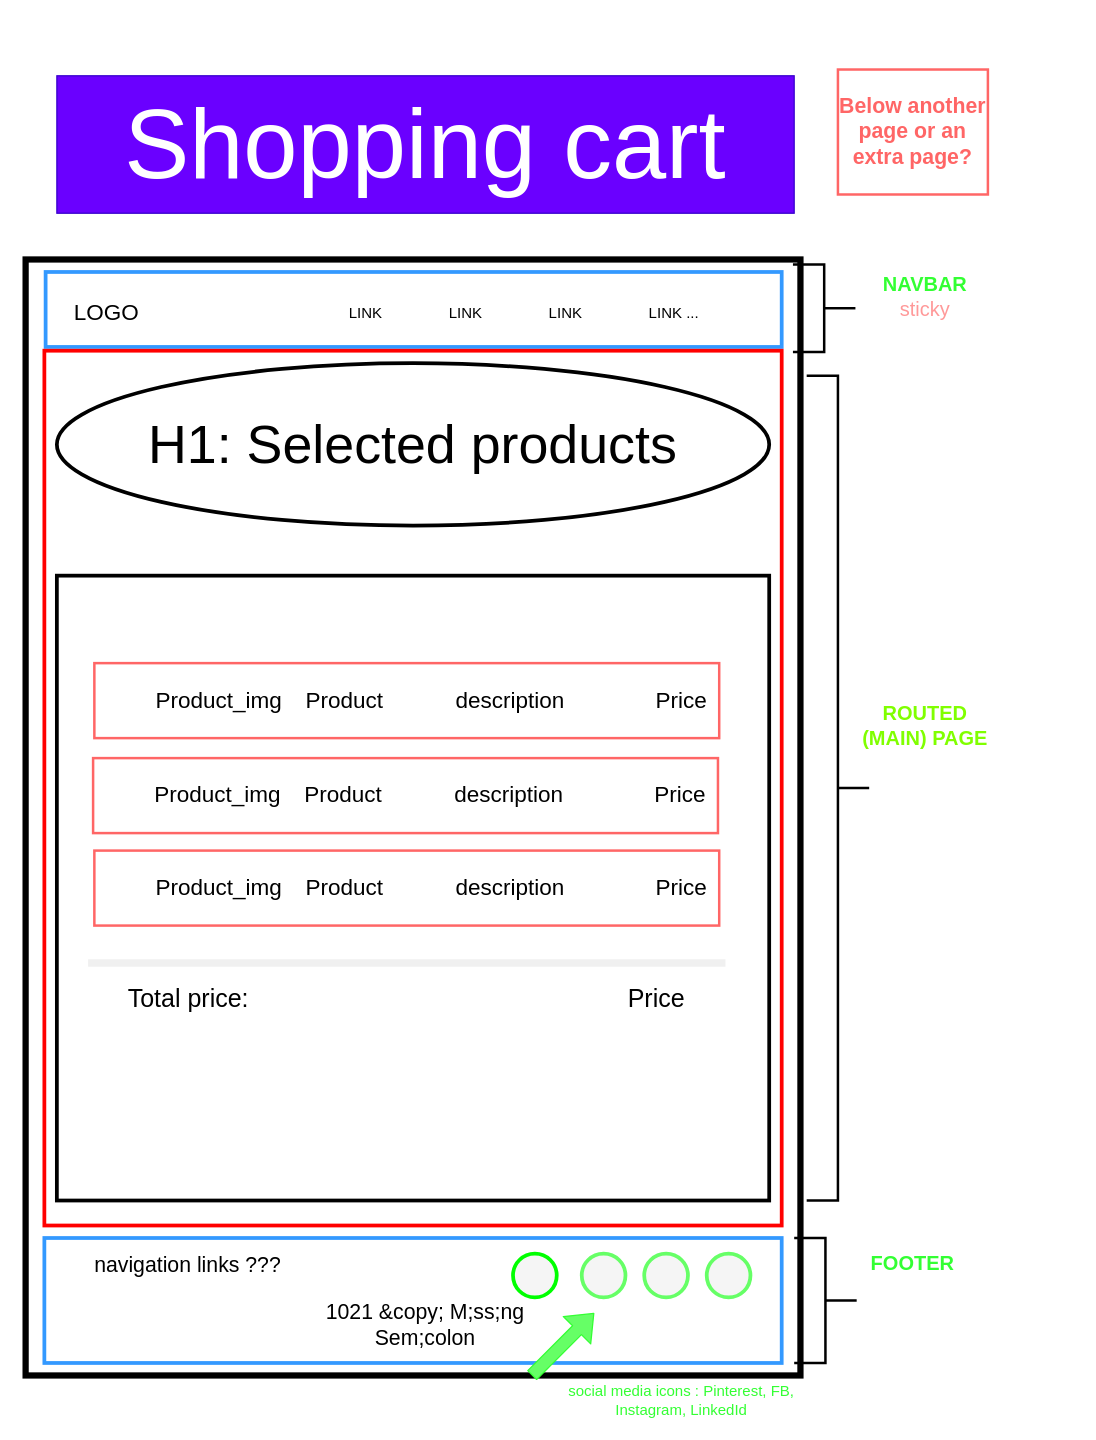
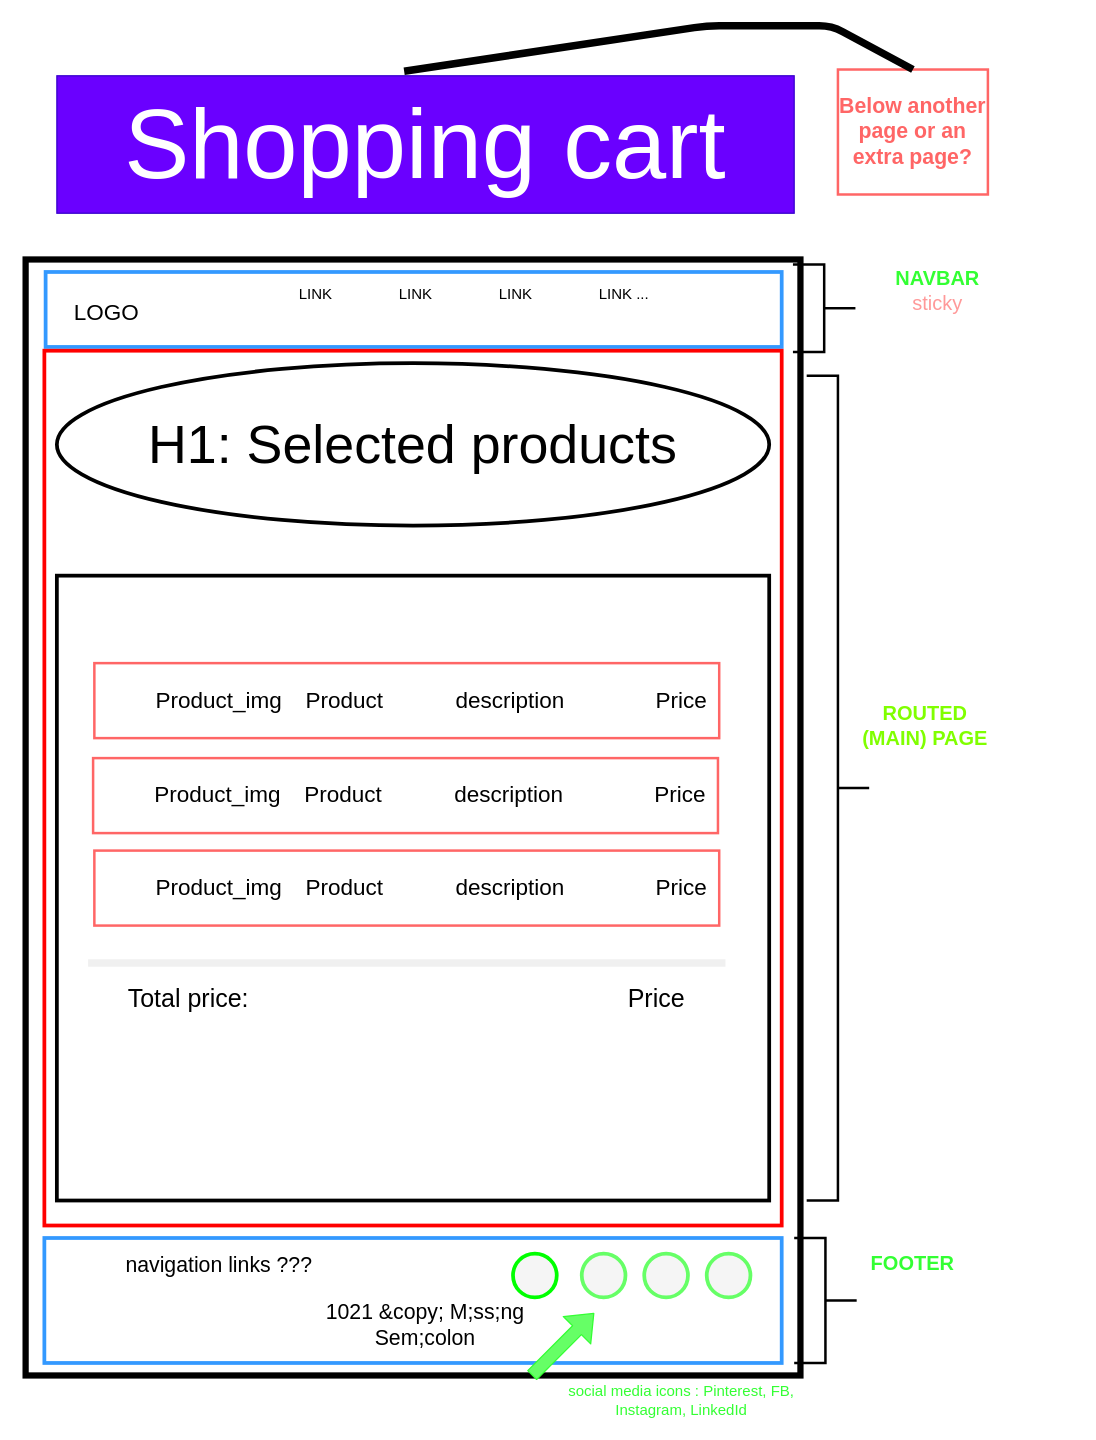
  <mxCell id="0" />
  <mxCell id="1" parent="0" />
  <mxCell id="2" value="" style="rounded=0;whiteSpace=wrap;html=1;strokeWidth=3;fillColor=none;" vertex="1" parent="1"><mxGeometry x="45" y="460" width="570" height="500" as="geometry" /></mxCell>
  <mxCell id="3" value="" style="rounded=0;whiteSpace=wrap;html=1;fillColor=none;strokeWidth=5;" vertex="1" parent="1"><mxGeometry x="20" y="207" width="620" height="893" as="geometry" /></mxCell>
  <mxCell id="4" value="" style="rounded=0;whiteSpace=wrap;html=1;strokeColor=#3399FF;strokeWidth=3;fillColor=none;" vertex="1" parent="1"><mxGeometry x="35" y="990" width="590" height="100" as="geometry" /></mxCell>
- <mxCell id="5" value="&lt;font style=&quot;font-size: 16px&quot;&gt;&lt;font color=&quot;#33ff33&quot; style=&quot;font-weight: bold&quot;&gt;NAVBAR&lt;/font&gt;&lt;br&gt;&lt;font color=&quot;#ff9999&quot;&gt;sticky&lt;/font&gt;&lt;/font&gt;" style="text;html=1;strokeColor=none;fillColor=none;align=center;verticalAlign=middle;whiteSpace=wrap;rounded=0;" vertex="1" parent="1"><mxGeometry x="695" y="207" width="90" height="60" as="geometry" /></mxCell>
+ <mxCell id="5" value="&lt;font style=&quot;font-size: 16px&quot;&gt;&lt;font color=&quot;#33ff33&quot; style=&quot;font-weight: bold&quot;&gt;NAVBAR&lt;/font&gt;&lt;br&gt;&lt;font color=&quot;#ff9999&quot;&gt;sticky&lt;/font&gt;&lt;/font&gt;" style="text;html=1;strokeColor=none;fillColor=none;align=center;verticalAlign=middle;whiteSpace=wrap;rounded=0;" vertex="1" parent="1"><mxGeometry x="705" y="202" width="90" height="60" as="geometry" /></mxCell>
  <mxCell id="6" value="&lt;font style=&quot;font-size: 16px&quot;&gt;&lt;b&gt;&lt;font color=&quot;#33ff33&quot;&gt;FOOTER&lt;br&gt;&lt;/font&gt;&lt;/b&gt;&lt;br&gt;&lt;/font&gt;" style="text;html=1;strokeColor=none;fillColor=none;align=center;verticalAlign=middle;whiteSpace=wrap;rounded=0;" vertex="1" parent="1"><mxGeometry x="665" y="990" width="130" height="60" as="geometry" /></mxCell>
  <mxCell id="7" value="" style="rounded=0;whiteSpace=wrap;html=1;strokeColor=#3399FF;strokeWidth=3;fillColor=none;" vertex="1" parent="1"><mxGeometry x="36" y="217" width="589" height="60" as="geometry" /></mxCell>
  <mxCell id="8" value="" style="rounded=0;whiteSpace=wrap;html=1;strokeWidth=3;fillColor=none;strokeColor=#FF0000;" vertex="1" parent="1"><mxGeometry x="35" y="280" width="590" height="700" as="geometry" /></mxCell>
  <mxCell id="9" value="" style="strokeWidth=2;html=1;shape=mxgraph.flowchart.annotation_2;align=left;labelPosition=right;pointerEvents=1;fillColor=none;rotation=-180;" vertex="1" parent="1"><mxGeometry x="634" y="211" width="50" height="70" as="geometry" /></mxCell>
  <mxCell id="10" value="" style="strokeWidth=2;html=1;shape=mxgraph.flowchart.annotation_2;align=left;labelPosition=right;pointerEvents=1;fillColor=none;rotation=-180;" vertex="1" parent="1"><mxGeometry x="645" y="300" width="50" height="660" as="geometry" /></mxCell>
  <mxCell id="11" value="" style="strokeWidth=2;html=1;shape=mxgraph.flowchart.annotation_2;align=left;labelPosition=right;pointerEvents=1;fillColor=none;rotation=-180;" vertex="1" parent="1"><mxGeometry x="635" y="990" width="50" height="100" as="geometry" /></mxCell>
  <mxCell id="12" value="&lt;font style=&quot;font-size: 43px&quot;&gt;H1: Selected products&lt;/font&gt;" style="ellipse;whiteSpace=wrap;html=1;strokeWidth=3;fillColor=none;" vertex="1" parent="1"><mxGeometry x="45" y="290" width="570" height="130" as="geometry" /></mxCell>
- <mxCell id="13" value="LINK&lt;span style=&quot;white-space: pre&quot;&gt;&#09;&lt;/span&gt;&lt;span style=&quot;white-space: pre&quot;&gt;&#09;&lt;/span&gt;LINK&lt;span style=&quot;white-space: pre&quot;&gt;&#09;&lt;/span&gt;&lt;span style=&quot;white-space: pre&quot;&gt;&#09;&lt;/span&gt;LINK&lt;span style=&quot;white-space: pre&quot;&gt;&#09;&lt;/span&gt;&lt;span style=&quot;white-space: pre&quot;&gt;&#09;&lt;/span&gt;LINK ..." style="text;html=1;strokeColor=none;fillColor=none;align=center;verticalAlign=middle;whiteSpace=wrap;rounded=0;" vertex="1" parent="1"><mxGeometry x="264" y="240" width="310" height="20" as="geometry" /></mxCell>
+ <mxCell id="13" value="LINK&lt;span style=&quot;white-space: pre&quot;&gt;&#09;&lt;/span&gt;&lt;span style=&quot;white-space: pre&quot;&gt;&#09;&lt;/span&gt;LINK&lt;span style=&quot;white-space: pre&quot;&gt;&#09;&lt;/span&gt;&lt;span style=&quot;white-space: pre&quot;&gt;&#09;&lt;/span&gt;LINK&lt;span style=&quot;white-space: pre&quot;&gt;&#09;&lt;/span&gt;&lt;span style=&quot;white-space: pre&quot;&gt;&#09;&lt;/span&gt;LINK ..." style="text;html=1;strokeColor=none;fillColor=none;align=center;verticalAlign=middle;whiteSpace=wrap;rounded=0;" vertex="1" parent="1"><mxGeometry x="224" y="225" width="310" height="20" as="geometry" /></mxCell>
  <mxCell id="14" value="" style="ellipse;whiteSpace=wrap;html=1;aspect=fixed;strokeWidth=3;fillColor=#f5f5f5;fontColor=#333333;strokeColor=#66FF66;" vertex="1" parent="1"><mxGeometry x="565" y="1002.5" width="35" height="35" as="geometry" /></mxCell>
  <mxCell id="15" value="" style="ellipse;whiteSpace=wrap;html=1;aspect=fixed;strokeWidth=3;fillColor=#f5f5f5;fontColor=#333333;strokeColor=#66FF66;" vertex="1" parent="1"><mxGeometry x="515" y="1002.5" width="35" height="35" as="geometry" /></mxCell>
  <mxCell id="16" value="" style="ellipse;whiteSpace=wrap;html=1;aspect=fixed;strokeWidth=3;fillColor=#f5f5f5;fontColor=#333333;strokeColor=#66FF66;" vertex="1" parent="1"><mxGeometry x="465" y="1002.5" width="35" height="35" as="geometry" /></mxCell>
  <mxCell id="17" value="" style="ellipse;whiteSpace=wrap;html=1;aspect=fixed;strokeWidth=3;fillColor=#f5f5f5;fontColor=#333333;strokeColor=#00FF00;" vertex="1" parent="1"><mxGeometry x="410" y="1002.5" width="35" height="35" as="geometry" /></mxCell>
  <mxCell id="18" value="&lt;font style=&quot;font-size: 17px&quot;&gt;1021 &amp;amp;copy; M;ss;ng Sem;colon&lt;/font&gt;" style="text;html=1;strokeColor=none;fillColor=none;align=center;verticalAlign=middle;whiteSpace=wrap;rounded=0;" vertex="1" parent="1"><mxGeometry x="245" y="1050" width="190" height="20" as="geometry" /></mxCell>
  <mxCell id="19" value="" style="shape=flexArrow;endArrow=classic;html=1;strokeColor=#33FF33;fillColor=#66FF66;" edge="1" parent="1"><mxGeometry width="50" height="50" relative="1" as="geometry"><mxPoint x="425" y="1100" as="sourcePoint" /><mxPoint x="475" y="1050" as="targetPoint" /></mxGeometry></mxCell>
  <mxCell id="20" value="&lt;font color=&quot;#33ff33&quot;&gt;social media icons : Pinterest, FB, Instagram, LinkedId&lt;/font&gt;" style="text;html=1;strokeColor=none;fillColor=none;align=center;verticalAlign=middle;whiteSpace=wrap;rounded=0;" vertex="1" parent="1"><mxGeometry x="435" y="1110" width="220" height="20" as="geometry" /></mxCell>
- <mxCell id="21" value="&lt;font style=&quot;font-size: 17px&quot;&gt;navigation links ???&lt;/font&gt;" style="text;html=1;strokeColor=none;fillColor=none;align=center;verticalAlign=middle;whiteSpace=wrap;rounded=0;" vertex="1" parent="1"><mxGeometry x="55" y="1002.5" width="190" height="20" as="geometry" /></mxCell>
+ <mxCell id="21" value="&lt;font style=&quot;font-size: 17px&quot;&gt;navigation links ???&lt;/font&gt;" style="text;html=1;strokeColor=none;fillColor=none;align=center;verticalAlign=middle;whiteSpace=wrap;rounded=0;" vertex="1" parent="1"><mxGeometry x="80" y="1002.5" width="190" height="20" as="geometry" /></mxCell>
  <mxCell id="22" value="&lt;font style=&quot;font-size: 18px&quot;&gt;LOGO&lt;/font&gt;" style="text;html=1;strokeColor=none;fillColor=none;align=center;verticalAlign=middle;whiteSpace=wrap;rounded=0;" vertex="1" parent="1"><mxGeometry x="55" y="233" width="60" height="34" as="geometry" /></mxCell>
  <mxCell id="23" value="&lt;font style=&quot;font-size: 78px&quot;&gt;Shopping cart&lt;/font&gt;" style="text;html=1;strokeColor=#3700CC;fillColor=#6a00ff;align=center;verticalAlign=middle;whiteSpace=wrap;rounded=0;fontColor=#ffffff;" vertex="1" parent="1"><mxGeometry x="45" y="60" width="590" height="110" as="geometry" /></mxCell>
  <mxCell id="24" value="&lt;font style=&quot;font-size: 16px&quot; color=&quot;#80ff00&quot;&gt;&lt;b&gt;ROUTED &lt;br&gt;(MAIN) PAGE&lt;/b&gt;&lt;/font&gt;" style="text;html=1;strokeColor=none;fillColor=none;align=center;verticalAlign=middle;whiteSpace=wrap;rounded=0;" vertex="1" parent="1"><mxGeometry x="625" y="550" width="230" height="60" as="geometry" /></mxCell>
  <mxCell id="25" value="&lt;font style=&quot;font-size: 17px&quot; color=&quot;#ff6666&quot;&gt;&lt;b&gt;Below another page or an extra page?&lt;/b&gt;&lt;/font&gt;" style="text;html=1;fillColor=none;align=center;verticalAlign=middle;whiteSpace=wrap;rounded=0;strokeWidth=2;strokeColor=#FF6666;" vertex="1" parent="1"><mxGeometry x="670" y="55" width="120" height="100" as="geometry" /></mxCell>
+ <mxCell id="26" value="" style="endArrow=none;html=1;exitX=0.471;exitY=-0.033;exitDx=0;exitDy=0;exitPerimeter=0;entryX=0.5;entryY=0;entryDx=0;entryDy=0;strokeWidth=6;" edge="1" parent="1" source="23" target="25"><mxGeometry width="50" height="50" relative="1" as="geometry"><mxPoint x="215" y="260" as="sourcePoint" /><mxPoint x="265" y="210" as="targetPoint" /><Array as="points"><mxPoint x="565" y="20" /><mxPoint x="665" y="20" /></Array></mxGeometry></mxCell>
  <mxCell id="27" value="&lt;blockquote style=&quot;margin: 0px 0px 0px 40px ; border: none ; padding: 0px ; font-size: 18px&quot;&gt;&lt;div style=&quot;text-align: justify&quot;&gt;&lt;span&gt;Product_img&lt;span style=&quot;white-space: pre&quot;&gt;&#09;&lt;/span&gt;Product&lt;/span&gt;&lt;span style=&quot;white-space: pre&quot;&gt;&#09;&lt;span style=&quot;white-space: pre&quot;&gt;&#09;&lt;/span&gt;&lt;/span&gt;&lt;span&gt;description&lt;/span&gt;&lt;span style=&quot;white-space: pre&quot;&gt;&#09;&lt;span style=&quot;white-space: pre&quot;&gt;&#09;&lt;/span&gt;&lt;/span&gt;&lt;span&gt;Price&lt;/span&gt;&lt;/div&gt;&lt;/blockquote&gt;" style="rounded=0;whiteSpace=wrap;html=1;strokeColor=#FF6666;strokeWidth=2;fillColor=none;" vertex="1" parent="1"><mxGeometry x="75" y="530" width="500" height="60" as="geometry" /></mxCell>
  <mxCell id="28" value="&lt;blockquote style=&quot;margin: 0px 0px 0px 40px ; border: none ; padding: 0px ; font-size: 18px&quot;&gt;&lt;div style=&quot;text-align: justify&quot;&gt;&lt;span&gt;Product_img&lt;span style=&quot;white-space: pre&quot;&gt;&#09;&lt;/span&gt;Product&lt;/span&gt;&lt;span style=&quot;white-space: pre&quot;&gt;&#09;&lt;span style=&quot;white-space: pre&quot;&gt;&#09;&lt;/span&gt;&lt;/span&gt;&lt;span&gt;description&lt;/span&gt;&lt;span style=&quot;white-space: pre&quot;&gt;&#09;&lt;span style=&quot;white-space: pre&quot;&gt;&#09;&lt;/span&gt;&lt;/span&gt;&lt;span&gt;Price&lt;/span&gt;&lt;/div&gt;&lt;/blockquote&gt;" style="rounded=0;whiteSpace=wrap;html=1;strokeColor=#FF6666;strokeWidth=2;fillColor=none;" vertex="1" parent="1"><mxGeometry x="75" y="680" width="500" height="60" as="geometry" /></mxCell>
  <mxCell id="29" value="&lt;blockquote style=&quot;margin: 0px 0px 0px 40px ; border: none ; padding: 0px ; font-size: 18px&quot;&gt;&lt;div style=&quot;text-align: justify&quot;&gt;&lt;span&gt;Product_img&lt;span style=&quot;white-space: pre&quot;&gt;&#09;&lt;/span&gt;Product&lt;/span&gt;&lt;span style=&quot;white-space: pre&quot;&gt;&#09;&lt;span style=&quot;white-space: pre&quot;&gt;&#09;&lt;/span&gt;&lt;/span&gt;&lt;span&gt;description&lt;/span&gt;&lt;span style=&quot;white-space: pre&quot;&gt;&#09;&lt;span style=&quot;white-space: pre&quot;&gt;&#09;&lt;/span&gt;&lt;/span&gt;&lt;span&gt;Price&lt;/span&gt;&lt;/div&gt;&lt;/blockquote&gt;" style="rounded=0;whiteSpace=wrap;html=1;strokeColor=#FF6666;strokeWidth=2;fillColor=none;" vertex="1" parent="1"><mxGeometry x="74" y="606" width="500" height="60" as="geometry" /></mxCell>
  <mxCell id="30" value="" style="endArrow=none;html=1;strokeWidth=6;strokeColor=none;" edge="1" parent="1"><mxGeometry width="50" height="50" relative="1" as="geometry"><mxPoint x="215" y="710" as="sourcePoint" /><mxPoint x="265" y="660" as="targetPoint" /></mxGeometry></mxCell>
  <mxCell id="31" value="&lt;font style=&quot;font-size: 20px&quot;&gt;Total price:&amp;nbsp;&lt;span style=&quot;white-space: pre&quot;&gt;&#09;&lt;/span&gt;&lt;span style=&quot;white-space: pre&quot;&gt;&#09;&lt;/span&gt;&lt;span style=&quot;white-space: pre&quot;&gt;&#09;&lt;/span&gt;&lt;span style=&quot;white-space: pre&quot;&gt;&#09;&lt;/span&gt;&lt;span style=&quot;white-space: pre&quot;&gt;&#09;&lt;/span&gt;&lt;span style=&quot;white-space: pre&quot;&gt;&#09;&lt;/span&gt;&lt;span style=&quot;white-space: pre&quot;&gt;&#09;&lt;/span&gt;Price&lt;/font&gt;" style="rounded=0;whiteSpace=wrap;html=1;strokeWidth=2;fillColor=none;verticalAlign=top;perimeterSpacing=30;strokeColor=none;" vertex="1" parent="1"><mxGeometry x="80" y="780" width="490" height="60" as="geometry" /></mxCell>
  <mxCell id="32" value="" style="endArrow=none;html=1;strokeColor=#f0f0f0;strokeWidth=6;" edge="1" parent="1"><mxGeometry width="50" height="50" relative="1" as="geometry"><mxPoint x="580" y="770" as="sourcePoint" /><mxPoint x="70" y="770" as="targetPoint" /></mxGeometry></mxCell>
